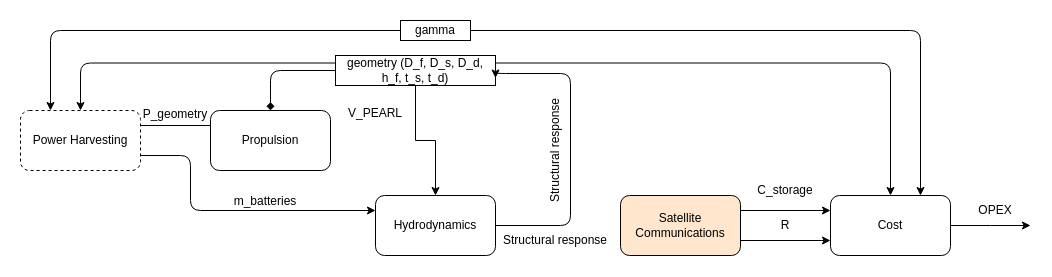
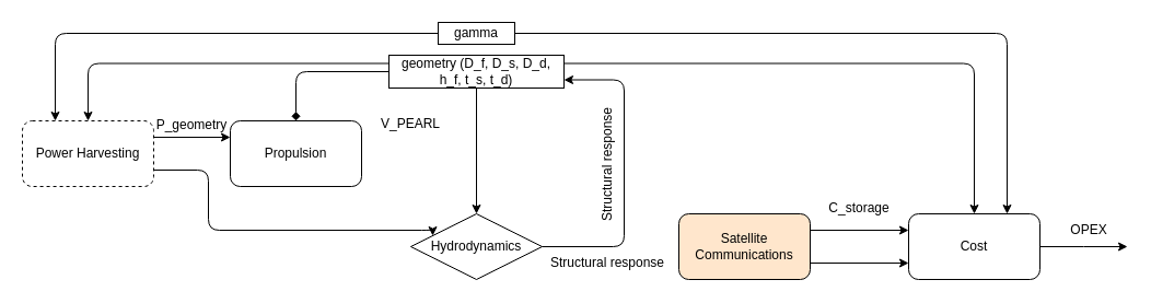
  <mxCell id="0" />
  <mxCell id="1" parent="0" />
  <mxCell id="2" style="edgeStyle=orthogonalEdgeStyle;rounded=0;orthogonalLoop=1;jettySize=auto;html=1;exitX=1;exitY=0.5;exitDx=0;exitDy=0;" edge="1" parent="1" source="3"><mxGeometry relative="1" as="geometry"><mxPoint x="1030" y="225" as="targetPoint" /></mxGeometry></mxCell>
  <mxCell id="3" value="Cost" style="rounded=1;whiteSpace=wrap;html=1;" vertex="1" parent="1"><mxGeometry x="830" y="195" width="120" height="60" as="geometry" /></mxCell>
  <mxCell id="4" style="edgeStyle=orthogonalEdgeStyle;rounded=0;orthogonalLoop=1;jettySize=auto;html=1;exitX=1;exitY=0.25;exitDx=0;exitDy=0;entryX=0;entryY=0.25;entryDx=0;entryDy=0;" edge="1" parent="1" source="6" target="3"><mxGeometry relative="1" as="geometry" /></mxCell>
  <mxCell id="5" style="edgeStyle=orthogonalEdgeStyle;rounded=0;orthogonalLoop=1;jettySize=auto;html=1;exitX=1;exitY=0.75;exitDx=0;exitDy=0;entryX=0;entryY=0.75;entryDx=0;entryDy=0;" edge="1" parent="1" source="6" target="3"><mxGeometry relative="1" as="geometry" /></mxCell>
  <mxCell id="6" value="Satellite Communications" style="rounded=1;whiteSpace=wrap;html=1;fillColor=#ffe6cc;" vertex="1" parent="1"><mxGeometry x="620" y="195" width="120" height="60" as="geometry" /></mxCell>
- <mxCell id="7" style="edgeStyle=orthogonalEdgeStyle;rounded=0;orthogonalLoop=1;jettySize=auto;html=1;exitX=1;exitY=0.25;exitDx=0;exitDy=0;entryX=0;entryY=0.25;entryDx=0;entryDy=0;endArrow=none;" edge="1" parent="1" source="8" target="9"><mxGeometry relative="1" as="geometry" /></mxCell>
+ <mxCell id="7" style="edgeStyle=orthogonalEdgeStyle;rounded=0;orthogonalLoop=1;jettySize=auto;html=1;exitX=1;exitY=0.25;exitDx=0;exitDy=0;entryX=0;entryY=0.25;entryDx=0;entryDy=0;" edge="1" parent="1" source="8" target="9"><mxGeometry relative="1" as="geometry" /></mxCell>
  <mxCell id="8" value="Power Harvesting" style="rounded=1;whiteSpace=wrap;html=1;dashed=1;" vertex="1" parent="1"><mxGeometry x="20" y="110" width="120" height="60" as="geometry" /></mxCell>
  <mxCell id="9" value="Propulsion" style="rounded=1;whiteSpace=wrap;html=1;" vertex="1" parent="1"><mxGeometry x="210" y="110" width="120" height="60" as="geometry" /></mxCell>
- <mxCell id="10" value="Hydrodynamics" style="rounded=1;whiteSpace=wrap;html=1;" vertex="1" parent="1"><mxGeometry x="375" y="195" width="120" height="60" as="geometry" /></mxCell>
+ <mxCell id="10" value="Hydrodynamics" style="rhombus;whiteSpace=wrap;html=1;" vertex="1" parent="1"><mxGeometry x="375" y="195" width="120" height="60" as="geometry" /></mxCell>
  <mxCell id="11" value="" style="edgeStyle=segmentEdgeStyle;endArrow=classic;html=1;entryX=0.75;entryY=0;entryDx=0;entryDy=0;exitX=1;exitY=0.5;exitDx=0;exitDy=0;" edge="1" parent="1" source="12" target="3"><mxGeometry width="50" height="50" relative="1" as="geometry"><mxPoint x="570" y="30" as="sourcePoint" /><mxPoint x="740" y="80" as="targetPoint" /></mxGeometry></mxCell>
  <mxCell id="12" value="gamma" style="rounded=0;whiteSpace=wrap;html=1;" vertex="1" parent="1"><mxGeometry x="400" y="20" width="70" height="20" as="geometry" /></mxCell>
  <mxCell id="13" style="edgeStyle=orthogonalEdgeStyle;rounded=0;orthogonalLoop=1;jettySize=auto;html=1;exitX=0.5;exitY=1;exitDx=0;exitDy=0;" edge="1" parent="1" source="12" target="12"><mxGeometry relative="1" as="geometry" /></mxCell>
  <mxCell id="14" value="" style="edgeStyle=segmentEdgeStyle;endArrow=classic;html=1;exitX=0;exitY=0.5;exitDx=0;exitDy=0;entryX=0.25;entryY=0;entryDx=0;entryDy=0;" edge="1" parent="1" source="12" target="8"><mxGeometry width="50" height="50" relative="1" as="geometry"><mxPoint x="370" y="250" as="sourcePoint" /><mxPoint x="420" y="200" as="targetPoint" /></mxGeometry></mxCell>
  <mxCell id="15" style="edgeStyle=orthogonalEdgeStyle;rounded=0;orthogonalLoop=1;jettySize=auto;html=1;exitX=0.5;exitY=1;exitDx=0;exitDy=0;entryX=0.5;entryY=0;entryDx=0;entryDy=0;" edge="1" parent="1" source="16" target="10"><mxGeometry relative="1" as="geometry" /></mxCell>
- <mxCell id="16" value="geometry (D_f, D_s, D_d, h_f, t_s, t_d)" style="rounded=0;whiteSpace=wrap;html=1;" vertex="1" parent="1"><mxGeometry x="335" y="55" width="160" height="30" as="geometry" /></mxCell>
+ <mxCell id="16" value="geometry (D_f, D_s, D_d, h_f, t_s, t_d)" style="rounded=0;whiteSpace=wrap;html=1;" vertex="1" parent="1"><mxGeometry x="355" y="50" width="160" height="30" as="geometry" /></mxCell>
  <mxCell id="17" value="" style="edgeStyle=segmentEdgeStyle;endArrow=classic;html=1;exitX=0;exitY=0.25;exitDx=0;exitDy=0;entryX=0.5;entryY=0;entryDx=0;entryDy=0;" edge="1" parent="1" source="16" target="8"><mxGeometry width="50" height="50" relative="1" as="geometry"><mxPoint x="410" y="40" as="sourcePoint" /><mxPoint x="60" y="290" as="targetPoint" /></mxGeometry></mxCell>
  <mxCell id="18" value="" style="edgeStyle=segmentEdgeStyle;endArrow=diamond;html=1;exitX=0;exitY=0.5;exitDx=0;exitDy=0;entryX=0.5;entryY=0;entryDx=0;entryDy=0;" edge="1" parent="1" source="16" target="9"><mxGeometry width="50" height="50" relative="1" as="geometry"><mxPoint x="365" y="67.5" as="sourcePoint" /><mxPoint x="90" y="290" as="targetPoint" /></mxGeometry></mxCell>
  <mxCell id="19" value="" style="edgeStyle=segmentEdgeStyle;endArrow=classic;html=1;exitX=1;exitY=0.25;exitDx=0;exitDy=0;entryX=0.5;entryY=0;entryDx=0;entryDy=0;" edge="1" parent="1" source="16" target="3"><mxGeometry width="50" height="50" relative="1" as="geometry"><mxPoint x="375" y="77.5" as="sourcePoint" /><mxPoint x="100" y="300" as="targetPoint" /></mxGeometry></mxCell>
  <mxCell id="20" value="" style="edgeStyle=segmentEdgeStyle;endArrow=classic;html=1;exitX=1;exitY=0.5;exitDx=0;exitDy=0;entryX=1;entryY=0.75;entryDx=0;entryDy=0;" edge="1" parent="1" source="10" target="16"><mxGeometry width="50" height="50" relative="1" as="geometry"><mxPoint x="370" y="250" as="sourcePoint" /><mxPoint x="420" y="200" as="targetPoint" /><Array as="points"><mxPoint x="570" y="225" /><mxPoint x="570" y="73" /></Array></mxGeometry></mxCell>
  <mxCell id="21" value="" style="edgeStyle=segmentEdgeStyle;endArrow=classic;html=1;exitX=1;exitY=0.75;exitDx=0;exitDy=0;entryX=0;entryY=0.25;entryDx=0;entryDy=0;" edge="1" parent="1" source="8" target="10"><mxGeometry width="50" height="50" relative="1" as="geometry"><mxPoint x="0" y="290" as="sourcePoint" /><mxPoint x="50" y="240" as="targetPoint" /><Array as="points"><mxPoint x="190" y="155" /><mxPoint x="190" y="210" /></Array></mxGeometry></mxCell>
  <mxCell id="22" value="Structural response" style="text;html=1;strokeColor=none;fillColor=none;align=center;verticalAlign=middle;whiteSpace=wrap;rounded=0;" vertex="1" parent="1"><mxGeometry x="500" y="230" width="110" height="20" as="geometry" /></mxCell>
  <mxCell id="23" value="C_storage" style="text;html=1;strokeColor=none;fillColor=none;align=center;verticalAlign=middle;whiteSpace=wrap;rounded=0;" vertex="1" parent="1"><mxGeometry x="750" y="180" width="70" height="20" as="geometry" /></mxCell>
- <mxCell id="24" value="R" style="text;html=1;strokeColor=none;fillColor=none;align=center;verticalAlign=middle;whiteSpace=wrap;rounded=0;" vertex="1" parent="1"><mxGeometry x="770" y="215" width="30" height="20" as="geometry" /></mxCell>
  <mxCell id="25" value="Structural response" style="text;html=1;strokeColor=none;fillColor=none;align=center;verticalAlign=middle;whiteSpace=wrap;rounded=0;rotation=-90;" vertex="1" parent="1"><mxGeometry x="500" y="140" width="110" height="20" as="geometry" /></mxCell>
  <mxCell id="26" value="P_geometry" style="text;html=1;strokeColor=none;fillColor=none;align=center;verticalAlign=middle;whiteSpace=wrap;rounded=0;" vertex="1" parent="1"><mxGeometry y="104" width="70" height="20" as="geometry" x="140" /></mxCell>
  <mxCell id="27" value="V_PEARL" style="text;html=1;strokeColor=none;fillColor=none;align=center;verticalAlign=middle;whiteSpace=wrap;rounded=0;" vertex="1" parent="1"><mxGeometry x="340" y="103" width="70" height="20" as="geometry" /></mxCell>
- <mxCell id="28" value="m_batteries" style="text;html=1;strokeColor=none;fillColor=none;align=center;verticalAlign=middle;whiteSpace=wrap;rounded=0;" vertex="1" parent="1"><mxGeometry x="230" y="191" width="70" height="20" as="geometry" /></mxCell>
  <mxCell id="29" value="OPEX" style="text;html=1;strokeColor=none;fillColor=none;align=center;verticalAlign=middle;whiteSpace=wrap;rounded=0;" vertex="1" parent="1"><mxGeometry x="960" y="200" width="70" height="20" as="geometry" /></mxCell>
